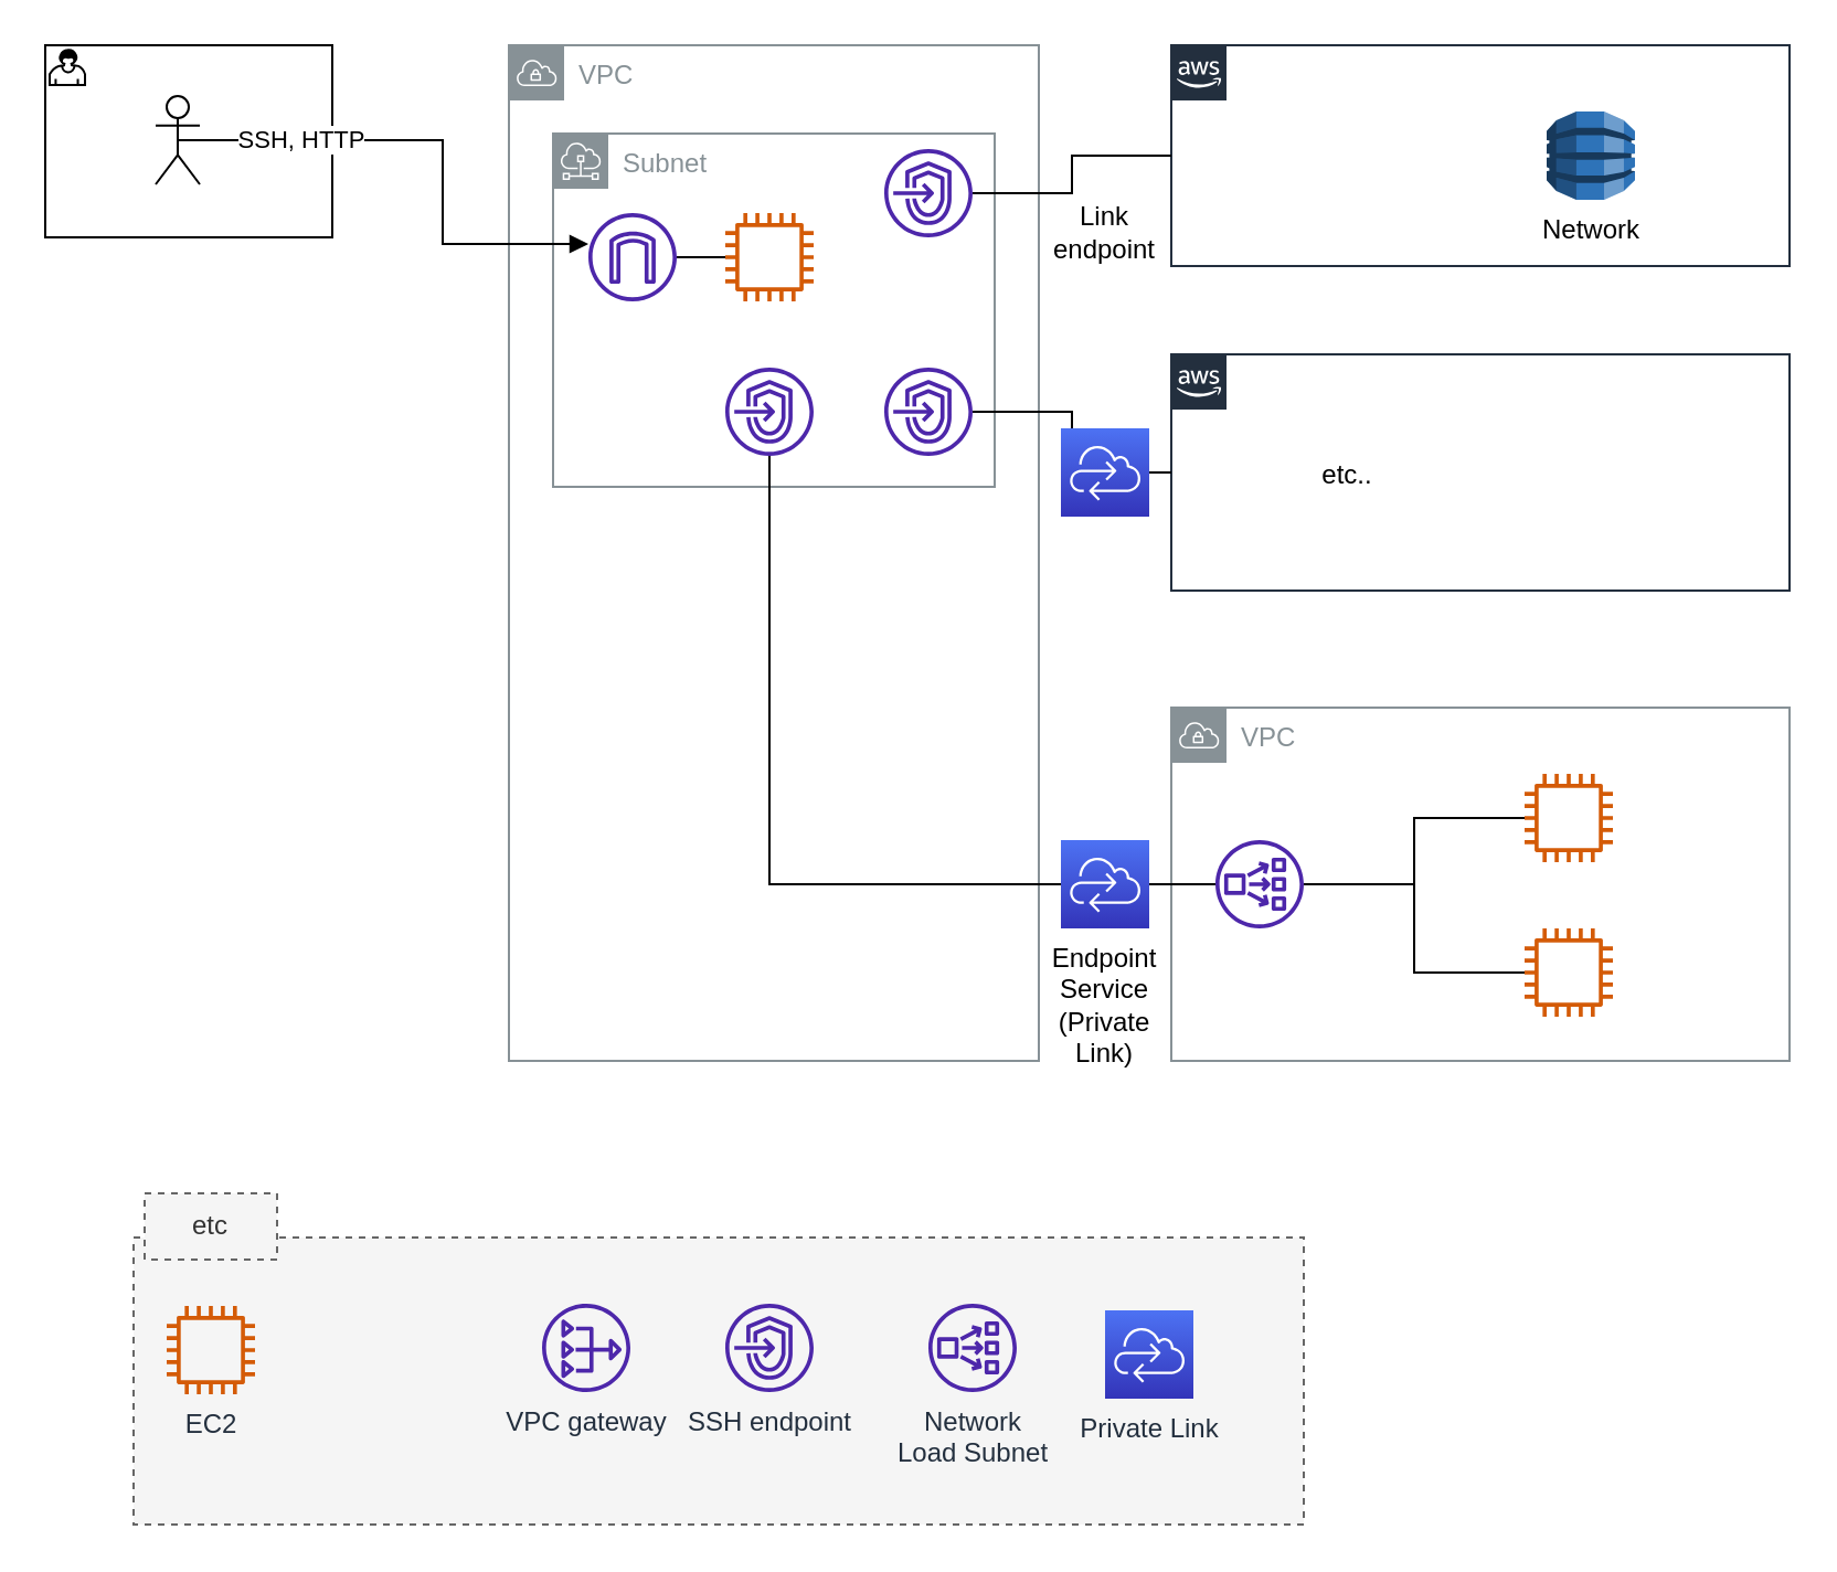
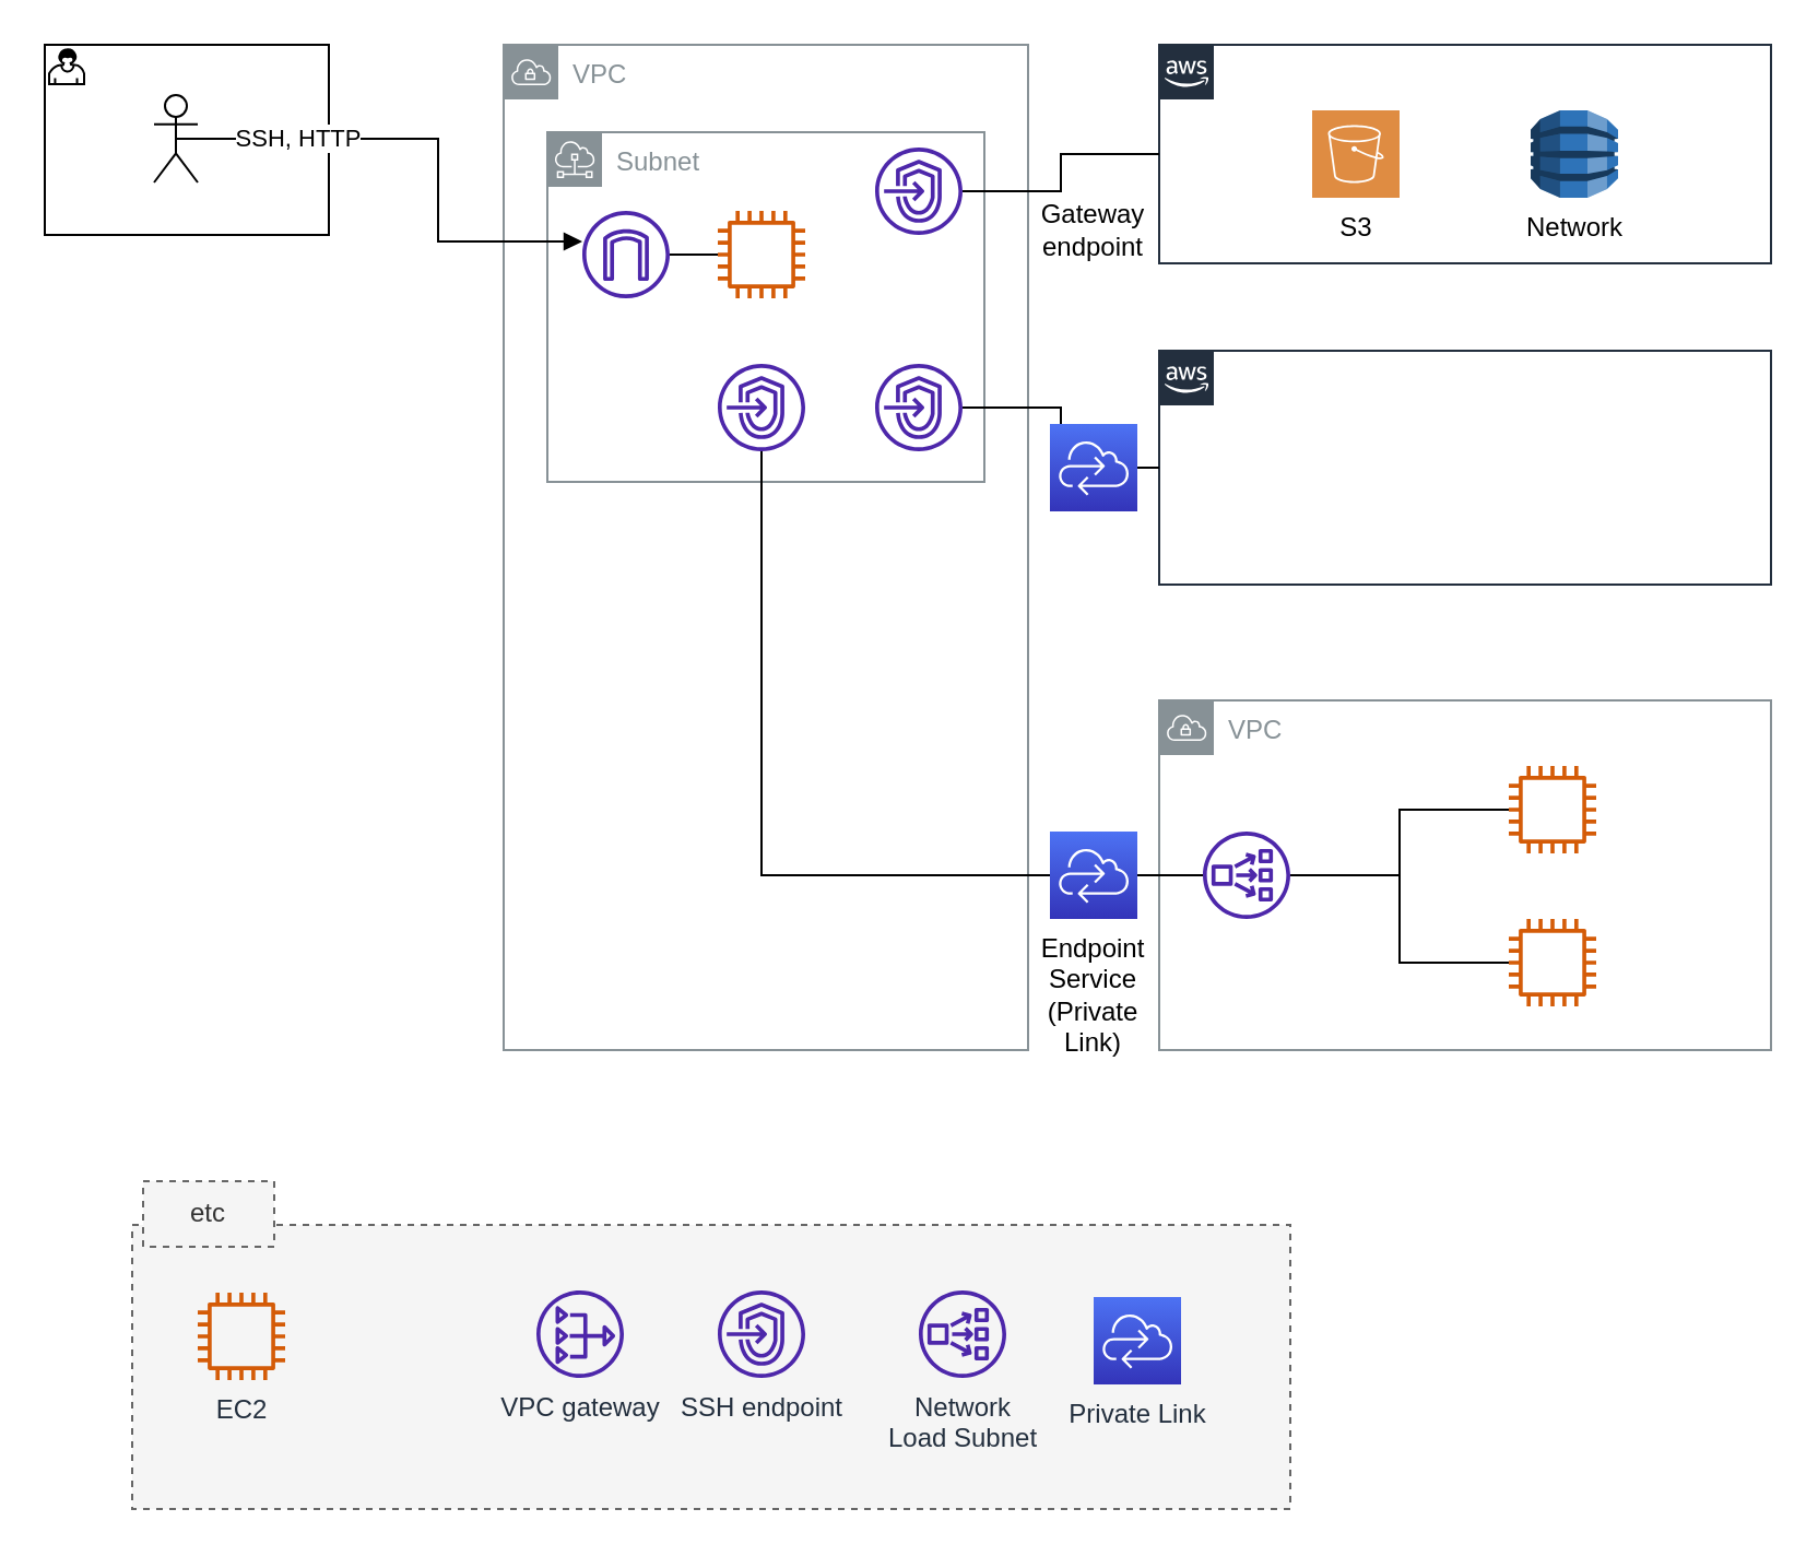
  <mxCell id="0" />
  <mxCell id="1" parent="0" />
  <mxCell id="2" value="VPC" style="sketch=0;outlineConnect=0;gradientColor=none;html=1;whiteSpace=wrap;fontSize=12;fontStyle=0;shape=mxgraph.aws4.group;grIcon=mxgraph.aws4.group_vpc;strokeColor=#879196;fillColor=none;verticalAlign=top;align=left;spacingLeft=30;fontColor=#879196;dashed=0;" parent="1" vertex="1"><mxGeometry x="230" y="20" width="240" height="460" as="geometry" /></mxCell>
  <mxCell id="3" value="Subnet" style="sketch=0;outlineConnect=0;gradientColor=none;html=1;whiteSpace=wrap;fontSize=12;fontStyle=0;shape=mxgraph.aws4.group;grIcon=mxgraph.aws4.group_subnet;strokeColor=#879196;fillColor=none;verticalAlign=top;align=left;spacingLeft=30;fontColor=#879196;dashed=0;rounded=0;shadow=0;" parent="1" vertex="1"><mxGeometry x="250" y="60" width="200" height="160" as="geometry" /></mxCell>
  <mxCell id="4" value="" style="points=[[0.25,0,0],[0.5,0,0],[0.75,0,0],[1,0.25,0],[1,0.5,0],[1,0.75,0],[0.75,1,0],[0.5,1,0],[0.25,1,0],[0,0.75,0],[0,0.5,0],[0,0.25,0]];shape=mxgraph.bpmn.task;whiteSpace=wrap;size=10;taskMarker=user;shadow=0;" parent="1" vertex="1"><mxGeometry x="20" y="20" width="130" height="87" as="geometry" /></mxCell>
  <mxCell id="5" style="edgeStyle=orthogonalEdgeStyle;rounded=0;orthogonalLoop=1;jettySize=auto;html=1;exitX=0.5;exitY=0.5;exitDx=0;exitDy=0;exitPerimeter=0;endArrow=block;endFill=1;" parent="1" source="7" target="19" edge="1"><mxGeometry relative="1" as="geometry"><Array as="points"><mxPoint x="200" y="63" /><mxPoint x="200" y="110" /></Array><mxPoint x="254" y="110" as="targetPoint" /></mxGeometry></mxCell>
  <mxCell id="6" value="SSH, HTTP" style="edgeLabel;html=1;align=center;verticalAlign=middle;resizable=0;points=[];" parent="5" vertex="1" connectable="0"><mxGeometry x="-0.603" y="1" relative="1" as="geometry"><mxPoint x="9" as="offset" /></mxGeometry></mxCell>
  <mxCell id="7" value="" style="shape=umlActor;verticalLabelPosition=bottom;verticalAlign=top;html=1;outlineConnect=0;" parent="1" vertex="1"><mxGeometry x="70" y="43" width="20" height="40" as="geometry" /></mxCell>
  <mxCell id="8" value="" style="rounded=0;whiteSpace=wrap;html=1;fillColor=#f5f5f5;fontColor=#333333;strokeColor=#666666;dashed=1;" parent="1" vertex="1"><mxGeometry x="60" y="560" width="530" height="130" as="geometry" /></mxCell>
  <mxCell id="9" value="etc" style="text;html=1;strokeColor=#666666;fillColor=#f5f5f5;align=center;verticalAlign=middle;whiteSpace=wrap;rounded=0;fontColor=#333333;dashed=1;" parent="1" vertex="1"><mxGeometry x="65" y="540" width="60" height="30" as="geometry" /></mxCell>
  <mxCell id="10" value="" style="points=[[0,0],[0.25,0],[0.5,0],[0.75,0],[1,0],[1,0.25],[1,0.5],[1,0.75],[1,1],[0.75,1],[0.5,1],[0.25,1],[0,1],[0,0.75],[0,0.5],[0,0.25]];outlineConnect=0;gradientColor=none;html=1;whiteSpace=wrap;fontSize=12;fontStyle=0;container=1;pointerEvents=0;collapsible=0;recursiveResize=0;shape=mxgraph.aws4.group;grIcon=mxgraph.aws4.group_aws_cloud_alt;strokeColor=#232F3E;fillColor=none;verticalAlign=top;align=left;spacingLeft=30;fontColor=#232F3E;dashed=0;" parent="1" vertex="1"><mxGeometry x="530" y="20" width="280" height="100" as="geometry" /></mxCell>
+ <mxCell id="11" value="S3" style="sketch=0;pointerEvents=1;shadow=0;dashed=0;html=1;strokeColor=none;fillColor=#DF8C42;labelPosition=center;verticalLabelPosition=bottom;verticalAlign=top;align=center;outlineConnect=0;shape=mxgraph.veeam2.aws_s3;rounded=0;" parent="10" vertex="1"><mxGeometry x="70" y="30" width="40" height="40" as="geometry" /></mxCell>
  <mxCell id="12" value="Network" style="outlineConnect=0;dashed=0;verticalLabelPosition=bottom;verticalAlign=top;align=center;html=1;shape=mxgraph.aws3.dynamo_db;fillColor=#2E73B8;gradientColor=none;rounded=0;shadow=0;" parent="10" vertex="1"><mxGeometry x="170" y="30" width="40" height="40" as="geometry" /></mxCell>
  <mxCell id="13" value="" style="points=[[0,0],[0.25,0],[0.5,0],[0.75,0],[1,0],[1,0.25],[1,0.5],[1,0.75],[1,1],[0.75,1],[0.5,1],[0.25,1],[0,1],[0,0.75],[0,0.5],[0,0.25]];outlineConnect=0;gradientColor=none;html=1;whiteSpace=wrap;fontSize=12;fontStyle=0;container=1;pointerEvents=0;collapsible=0;recursiveResize=0;shape=mxgraph.aws4.group;grIcon=mxgraph.aws4.group_aws_cloud_alt;strokeColor=#232F3E;fillColor=none;verticalAlign=top;align=left;spacingLeft=30;fontColor=#232F3E;dashed=0;" parent="1" vertex="1"><mxGeometry x="530" y="160" width="280" height="107" as="geometry" /></mxCell>
- <mxCell id="14" value="etc.." style="text;html=1;strokeColor=none;fillColor=none;align=center;verticalAlign=middle;whiteSpace=wrap;rounded=0;shadow=0;" parent="13" vertex="1"><mxGeometry x="50" y="40" width="60" height="30" as="geometry" /></mxCell>
  <mxCell id="15" value="VPC" style="sketch=0;outlineConnect=0;gradientColor=none;html=1;whiteSpace=wrap;fontSize=12;fontStyle=0;shape=mxgraph.aws4.group;grIcon=mxgraph.aws4.group_vpc;strokeColor=#879196;fillColor=none;verticalAlign=top;align=left;spacingLeft=30;fontColor=#879196;dashed=0;rounded=0;shadow=0;" parent="1" vertex="1"><mxGeometry x="530" y="320" width="280" height="160" as="geometry" /></mxCell>
  <mxCell id="16" value="SSH endpoint" style="sketch=0;outlineConnect=0;fontColor=#232F3E;gradientColor=none;fillColor=#4D27AA;strokeColor=none;dashed=0;verticalLabelPosition=bottom;verticalAlign=top;align=center;html=1;fontSize=12;fontStyle=0;aspect=fixed;pointerEvents=1;shape=mxgraph.aws4.endpoints;rounded=0;shadow=0;" parent="1" vertex="1"><mxGeometry x="328" y="590" width="40" height="40" as="geometry" /></mxCell>
  <mxCell id="17" value="Network&lt;br&gt;Load Subnet" style="sketch=0;outlineConnect=0;fontColor=#232F3E;gradientColor=none;fillColor=#4D27AA;strokeColor=none;dashed=0;verticalLabelPosition=bottom;verticalAlign=top;align=center;html=1;fontSize=12;fontStyle=0;aspect=fixed;pointerEvents=1;shape=mxgraph.aws4.network_load_balancer;rounded=0;shadow=0;" parent="1" vertex="1"><mxGeometry x="420" y="590" width="40" height="40" as="geometry" /></mxCell>
  <mxCell id="18" style="edgeStyle=orthogonalEdgeStyle;rounded=0;orthogonalLoop=1;jettySize=auto;html=1;entryX=0;entryY=0.5;entryDx=0;entryDy=0;entryPerimeter=0;endArrow=none;endFill=0;" parent="1" source="19" edge="1"><mxGeometry relative="1" as="geometry"><mxPoint x="333" y="116" as="targetPoint" /></mxGeometry></mxCell>
  <mxCell id="19" value="" style="sketch=0;outlineConnect=0;fontColor=#232F3E;gradientColor=none;fillColor=#4D27AA;strokeColor=none;dashed=0;verticalLabelPosition=bottom;verticalAlign=top;align=center;html=1;fontSize=12;fontStyle=0;aspect=fixed;pointerEvents=1;shape=mxgraph.aws4.internet_gateway;rounded=0;shadow=0;" parent="1" vertex="1"><mxGeometry x="266" y="96" width="40" height="40" as="geometry" /></mxCell>
  <mxCell id="20" value="VPC gateway" style="sketch=0;outlineConnect=0;fontColor=#232F3E;gradientColor=none;fillColor=#4D27AA;strokeColor=none;dashed=0;verticalLabelPosition=bottom;verticalAlign=top;align=center;html=1;fontSize=12;fontStyle=0;aspect=fixed;pointerEvents=1;shape=mxgraph.aws4.nat_gateway;rounded=0;shadow=0;" parent="1" vertex="1"><mxGeometry x="245" y="590" width="40" height="40" as="geometry" /></mxCell>
  <mxCell id="21" value="Private Link" style="sketch=0;points=[[0,0,0],[0.25,0,0],[0.5,0,0],[0.75,0,0],[1,0,0],[0,1,0],[0.25,1,0],[0.5,1,0],[0.75,1,0],[1,1,0],[0,0.25,0],[0,0.5,0],[0,0.75,0],[1,0.25,0],[1,0.5,0],[1,0.75,0]];outlineConnect=0;fontColor=#232F3E;gradientColor=#4D72F3;gradientDirection=north;fillColor=#3334B9;strokeColor=#ffffff;dashed=0;verticalLabelPosition=bottom;verticalAlign=top;align=center;html=1;fontSize=12;fontStyle=0;aspect=fixed;shape=mxgraph.aws4.resourceIcon;resIcon=mxgraph.aws4.cloud_control_api;rounded=0;shadow=0;" parent="1" vertex="1"><mxGeometry x="500" y="593" width="40" height="40" as="geometry" /></mxCell>
  <mxCell id="22" style="edgeStyle=orthogonalEdgeStyle;rounded=0;orthogonalLoop=1;jettySize=auto;html=1;entryX=0;entryY=0.5;entryDx=0;entryDy=0;endArrow=none;endFill=0;" parent="1" source="23" target="10" edge="1"><mxGeometry relative="1" as="geometry" /></mxCell>
  <mxCell id="23" value="" style="sketch=0;outlineConnect=0;fontColor=#232F3E;gradientColor=none;fillColor=#4D27AA;strokeColor=none;dashed=0;verticalLabelPosition=bottom;verticalAlign=top;align=center;html=1;fontSize=12;fontStyle=0;aspect=fixed;pointerEvents=1;shape=mxgraph.aws4.endpoints;rounded=0;shadow=0;" parent="1" vertex="1"><mxGeometry x="400" y="67" width="40" height="40" as="geometry" /></mxCell>
  <mxCell id="24" style="edgeStyle=orthogonalEdgeStyle;rounded=0;orthogonalLoop=1;jettySize=auto;html=1;entryX=0;entryY=0.5;entryDx=0;entryDy=0;endArrow=none;endFill=0;" parent="1" source="25" target="13" edge="1"><mxGeometry relative="1" as="geometry" /></mxCell>
  <mxCell id="25" value="" style="sketch=0;outlineConnect=0;fontColor=#232F3E;gradientColor=none;fillColor=#4D27AA;strokeColor=none;dashed=0;verticalLabelPosition=bottom;verticalAlign=top;align=center;html=1;fontSize=12;fontStyle=0;aspect=fixed;pointerEvents=1;shape=mxgraph.aws4.endpoints;rounded=0;shadow=0;" parent="1" vertex="1"><mxGeometry x="400" y="166" width="40" height="40" as="geometry" /></mxCell>
  <mxCell id="26" style="edgeStyle=orthogonalEdgeStyle;rounded=0;orthogonalLoop=1;jettySize=auto;html=1;endArrow=none;endFill=0;" parent="1" source="27" target="30" edge="1"><mxGeometry relative="1" as="geometry"><mxPoint x="460" y="520" as="targetPoint" /><Array as="points"><mxPoint x="348" y="400" /></Array></mxGeometry></mxCell>
  <mxCell id="27" value="" style="sketch=0;outlineConnect=0;fontColor=#232F3E;gradientColor=none;fillColor=#4D27AA;strokeColor=none;dashed=0;verticalLabelPosition=bottom;verticalAlign=top;align=center;html=1;fontSize=12;fontStyle=0;aspect=fixed;pointerEvents=1;shape=mxgraph.aws4.endpoints;rounded=0;shadow=0;" parent="1" vertex="1"><mxGeometry x="328" y="166" width="40" height="40" as="geometry" /></mxCell>
  <mxCell id="28" style="edgeStyle=orthogonalEdgeStyle;rounded=0;orthogonalLoop=1;jettySize=auto;html=1;entryX=0;entryY=0.5;entryDx=0;entryDy=0;entryPerimeter=0;endArrow=none;endFill=0;" parent="1" source="30" edge="1"><mxGeometry relative="1" as="geometry"><mxPoint x="690" y="370" as="targetPoint" /><Array as="points"><mxPoint x="640" y="400" /><mxPoint x="640" y="370" /></Array></mxGeometry></mxCell>
  <mxCell id="29" style="edgeStyle=orthogonalEdgeStyle;rounded=0;orthogonalLoop=1;jettySize=auto;html=1;entryX=0;entryY=0.5;entryDx=0;entryDy=0;entryPerimeter=0;endArrow=none;endFill=0;" parent="1" source="30" edge="1"><mxGeometry relative="1" as="geometry"><mxPoint x="690" y="440" as="targetPoint" /><Array as="points"><mxPoint x="640" y="400" /><mxPoint x="640" y="440" /></Array></mxGeometry></mxCell>
  <mxCell id="30" value="" style="sketch=0;outlineConnect=0;fontColor=#232F3E;gradientColor=none;fillColor=#4D27AA;strokeColor=none;dashed=0;verticalLabelPosition=bottom;verticalAlign=top;align=center;html=1;fontSize=12;fontStyle=0;aspect=fixed;pointerEvents=1;shape=mxgraph.aws4.network_load_balancer;rounded=0;shadow=0;" parent="1" vertex="1"><mxGeometry x="550" y="380" width="40" height="40" as="geometry" /></mxCell>
  <mxCell id="31" value="" style="sketch=0;points=[[0,0,0],[0.25,0,0],[0.5,0,0],[0.75,0,0],[1,0,0],[0,1,0],[0.25,1,0],[0.5,1,0],[0.75,1,0],[1,1,0],[0,0.25,0],[0,0.5,0],[0,0.75,0],[1,0.25,0],[1,0.5,0],[1,0.75,0]];outlineConnect=0;fontColor=#232F3E;gradientColor=#4D72F3;gradientDirection=north;fillColor=#3334B9;strokeColor=#ffffff;dashed=0;verticalLabelPosition=bottom;verticalAlign=top;align=center;html=1;fontSize=12;fontStyle=0;aspect=fixed;shape=mxgraph.aws4.resourceIcon;resIcon=mxgraph.aws4.cloud_control_api;rounded=0;shadow=0;" parent="1" vertex="1"><mxGeometry x="480" y="380" width="40" height="40" as="geometry" /></mxCell>
  <mxCell id="32" value="" style="sketch=0;points=[[0,0,0],[0.25,0,0],[0.5,0,0],[0.75,0,0],[1,0,0],[0,1,0],[0.25,1,0],[0.5,1,0],[0.75,1,0],[1,1,0],[0,0.25,0],[0,0.5,0],[0,0.75,0],[1,0.25,0],[1,0.5,0],[1,0.75,0]];outlineConnect=0;fontColor=#232F3E;gradientColor=#4D72F3;gradientDirection=north;fillColor=#3334B9;strokeColor=#ffffff;dashed=0;verticalLabelPosition=bottom;verticalAlign=top;align=center;html=1;fontSize=12;fontStyle=0;aspect=fixed;shape=mxgraph.aws4.resourceIcon;resIcon=mxgraph.aws4.cloud_control_api;rounded=0;shadow=0;" parent="1" vertex="1"><mxGeometry x="480" y="193.5" width="40" height="40" as="geometry" /></mxCell>
- <mxCell id="33" value="Link&lt;br&gt;endpoint" style="text;html=1;strokeColor=none;fillColor=none;align=center;verticalAlign=middle;whiteSpace=wrap;rounded=0;shadow=0;" parent="1" vertex="1"><mxGeometry x="470" y="90" width="60" height="30" as="geometry" /></mxCell>
+ <mxCell id="33" value="Gateway&lt;br&gt;endpoint" style="text;html=1;strokeColor=none;fillColor=none;align=center;verticalAlign=middle;whiteSpace=wrap;rounded=0;shadow=0;" parent="1" vertex="1"><mxGeometry x="470" y="90" width="60" height="30" as="geometry" /></mxCell>
  <mxCell id="34" value="Endpoint&lt;br&gt;Service&lt;br&gt;(Private Link)" style="text;html=1;strokeColor=none;fillColor=none;align=center;verticalAlign=middle;whiteSpace=wrap;rounded=0;shadow=0;" parent="1" vertex="1"><mxGeometry x="470" y="440" width="60" height="30" as="geometry" /></mxCell>
- <mxCell id="35" value="EC2" style="sketch=0;outlineConnect=0;fontColor=#232F3E;gradientColor=none;fillColor=#D45B07;strokeColor=none;dashed=0;verticalLabelPosition=bottom;verticalAlign=top;align=center;html=1;fontSize=12;fontStyle=0;aspect=fixed;pointerEvents=1;shape=mxgraph.aws4.instance2;" parent="1" vertex="1"><mxGeometry x="75" y="591" width="40" height="40" as="geometry" /></mxCell>
+ <mxCell id="35" value="EC2" style="sketch=0;outlineConnect=0;fontColor=#232F3E;gradientColor=none;fillColor=#D45B07;strokeColor=none;dashed=0;verticalLabelPosition=bottom;verticalAlign=top;align=center;html=1;fontSize=12;fontStyle=0;aspect=fixed;pointerEvents=1;shape=mxgraph.aws4.instance2;" parent="1" vertex="1"><mxGeometry x="90" y="591" width="40" height="40" as="geometry" /></mxCell>
  <mxCell id="36" value="" style="sketch=0;outlineConnect=0;fontColor=#232F3E;gradientColor=none;fillColor=#D45B07;strokeColor=none;dashed=0;verticalLabelPosition=bottom;verticalAlign=top;align=center;html=1;fontSize=12;fontStyle=0;aspect=fixed;pointerEvents=1;shape=mxgraph.aws4.instance2;" parent="1" vertex="1"><mxGeometry x="328" y="96" width="40" height="40" as="geometry" /></mxCell>
  <mxCell id="37" value="" style="sketch=0;outlineConnect=0;fontColor=#232F3E;gradientColor=none;fillColor=#D45B07;strokeColor=none;dashed=0;verticalLabelPosition=bottom;verticalAlign=top;align=center;html=1;fontSize=12;fontStyle=0;aspect=fixed;pointerEvents=1;shape=mxgraph.aws4.instance2;" parent="1" vertex="1"><mxGeometry x="690" y="350" width="40" height="40" as="geometry" /></mxCell>
  <mxCell id="38" value="" style="sketch=0;outlineConnect=0;fontColor=#232F3E;gradientColor=none;fillColor=#D45B07;strokeColor=none;dashed=0;verticalLabelPosition=bottom;verticalAlign=top;align=center;html=1;fontSize=12;fontStyle=0;aspect=fixed;pointerEvents=1;shape=mxgraph.aws4.instance2;" parent="1" vertex="1"><mxGeometry x="690" y="420" width="40" height="40" as="geometry" /></mxCell>
